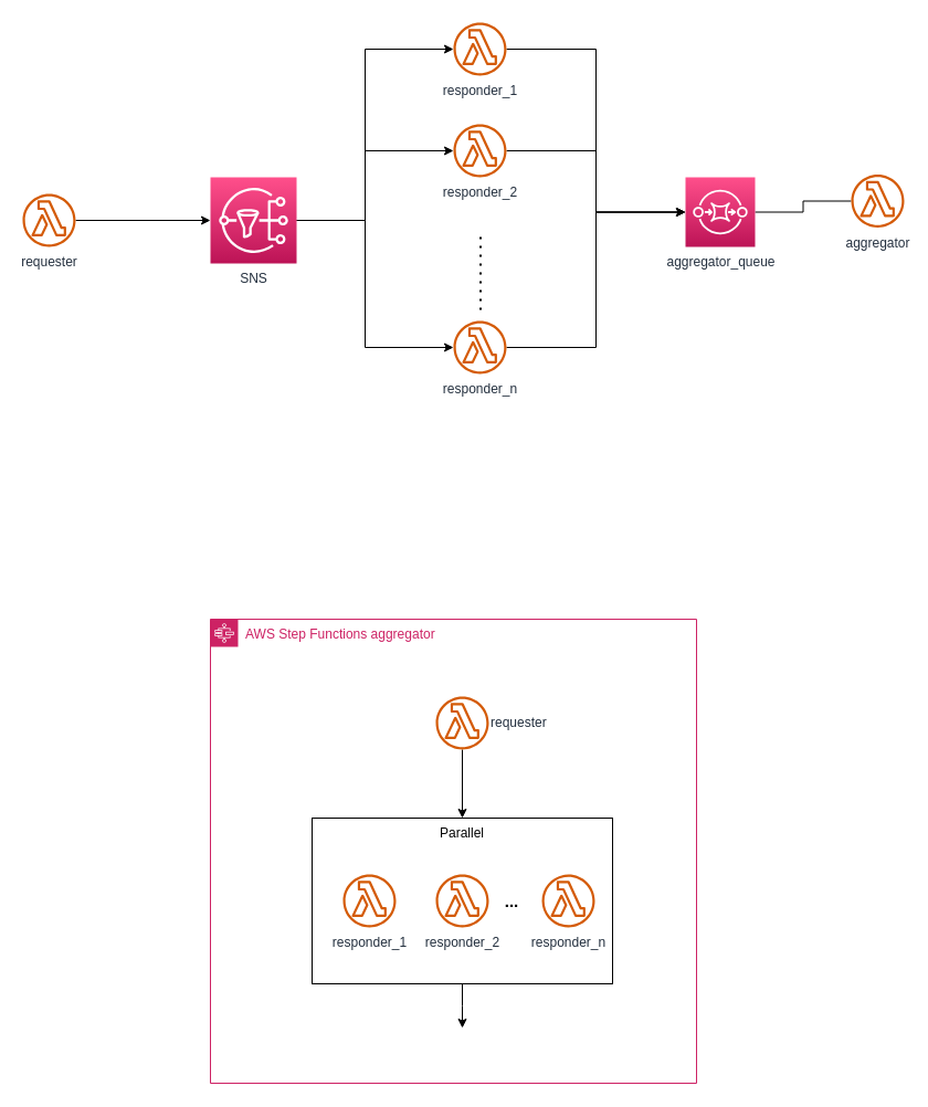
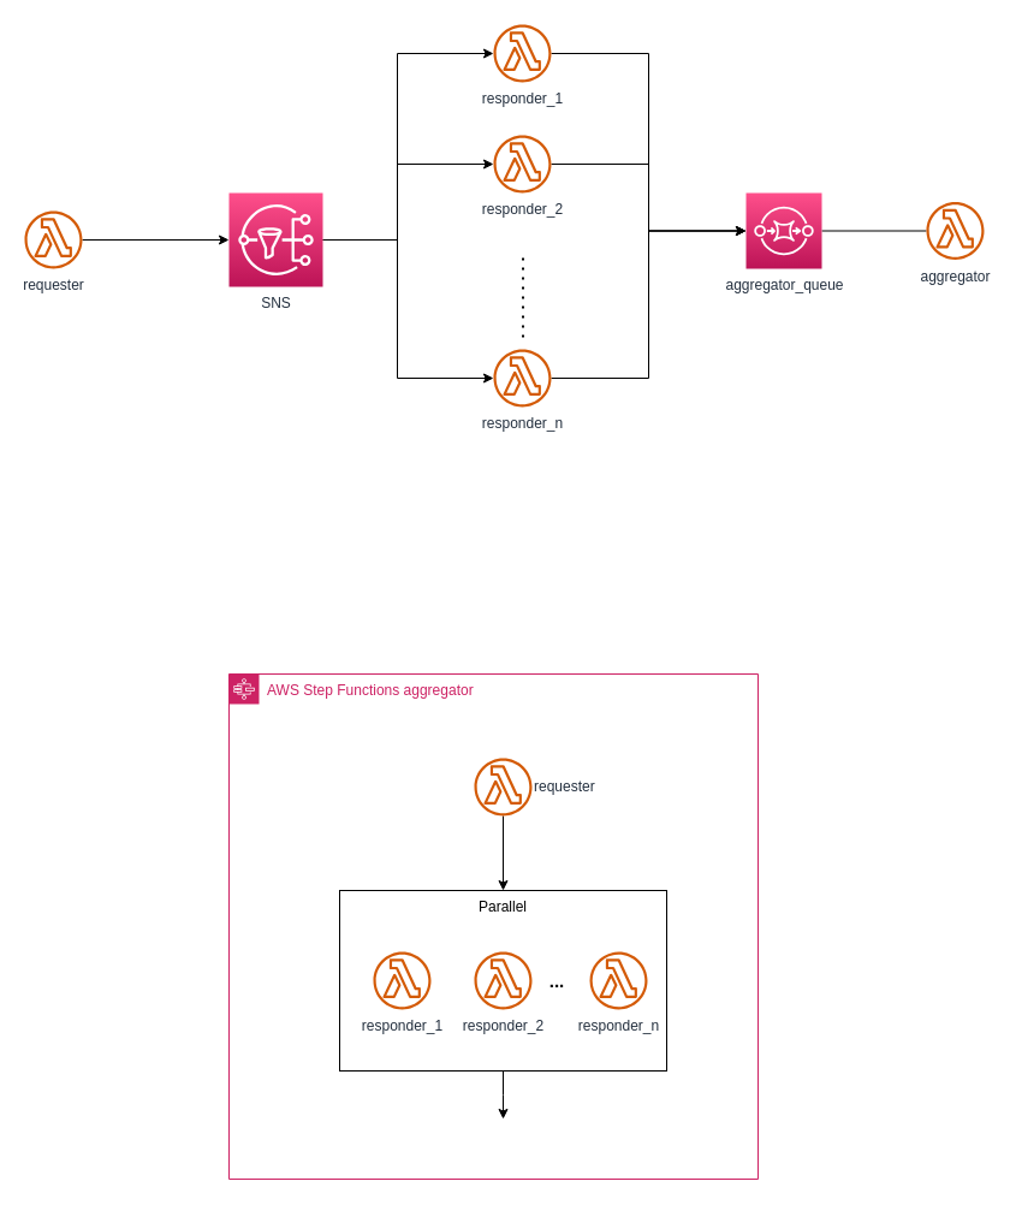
  <mxCell id="0" />
  <mxCell id="1" parent="0" />
  <mxCell id="2" style="edgeStyle=orthogonalEdgeStyle;rounded=0;orthogonalLoop=1;jettySize=auto;html=1;" edge="1" parent="1" source="5" target="22"><mxGeometry relative="1" as="geometry"><Array as="points"><mxPoint x="330" y="199" /><mxPoint x="330" y="44" /></Array></mxGeometry></mxCell>
  <mxCell id="3" style="edgeStyle=orthogonalEdgeStyle;rounded=0;orthogonalLoop=1;jettySize=auto;html=1;" edge="1" parent="1" source="5" target="24"><mxGeometry relative="1" as="geometry"><Array as="points"><mxPoint x="330" y="199" /><mxPoint x="330" y="136" /></Array></mxGeometry></mxCell>
  <mxCell id="4" style="edgeStyle=orthogonalEdgeStyle;rounded=0;orthogonalLoop=1;jettySize=auto;html=1;" edge="1" parent="1" source="5" target="26"><mxGeometry relative="1" as="geometry"><Array as="points"><mxPoint x="330" y="199" /><mxPoint x="330" y="314" /></Array></mxGeometry></mxCell>
  <mxCell id="5" value="SNS" style="sketch=0;points=[[0,0,0],[0.25,0,0],[0.5,0,0],[0.75,0,0],[1,0,0],[0,1,0],[0.25,1,0],[0.5,1,0],[0.75,1,0],[1,1,0],[0,0.25,0],[0,0.5,0],[0,0.75,0],[1,0.25,0],[1,0.5,0],[1,0.75,0]];outlineConnect=0;fontColor=#232F3E;gradientColor=#FF4F8B;gradientDirection=north;fillColor=#BC1356;strokeColor=#ffffff;dashed=0;verticalLabelPosition=bottom;verticalAlign=top;align=center;html=1;fontSize=12;fontStyle=0;aspect=fixed;shape=mxgraph.aws4.resourceIcon;resIcon=mxgraph.aws4.sns;" parent="1" vertex="1"><mxGeometry x="190" y="160" width="78" height="78" as="geometry" /></mxCell>
  <mxCell id="6" value="" style="endArrow=none;dashed=1;html=1;dashPattern=1 3;strokeWidth=2;rounded=0;" parent="1" edge="1"><mxGeometry width="50" height="50" relative="1" as="geometry"><mxPoint x="434.5" y="280" as="sourcePoint" /><mxPoint x="434.5" y="210" as="targetPoint" /></mxGeometry></mxCell>
  <mxCell id="7" style="edgeStyle=orthogonalEdgeStyle;rounded=0;orthogonalLoop=1;jettySize=auto;html=1;endArrow=none;" parent="1" source="8" target="9" edge="1"><mxGeometry relative="1" as="geometry" /></mxCell>
  <mxCell id="8" value="aggregator_queue" style="sketch=0;points=[[0,0,0],[0.25,0,0],[0.5,0,0],[0.75,0,0],[1,0,0],[0,1,0],[0.25,1,0],[0.5,1,0],[0.75,1,0],[1,1,0],[0,0.25,0],[0,0.5,0],[0,0.75,0],[1,0.25,0],[1,0.5,0],[1,0.75,0]];outlineConnect=0;fontColor=#232F3E;gradientColor=#FF4F8B;gradientDirection=north;fillColor=#BC1356;strokeColor=#ffffff;dashed=0;verticalLabelPosition=bottom;verticalAlign=top;align=center;html=1;fontSize=12;fontStyle=0;aspect=fixed;shape=mxgraph.aws4.resourceIcon;resIcon=mxgraph.aws4.sqs;" parent="1" vertex="1"><mxGeometry x="620" y="160" width="63" height="63" as="geometry" /></mxCell>
- <mxCell id="9" value="aggregator" style="sketch=0;outlineConnect=0;fontColor=#232F3E;gradientColor=none;fillColor=#D45B07;strokeColor=none;dashed=0;verticalLabelPosition=bottom;verticalAlign=top;align=center;html=1;fontSize=12;fontStyle=0;aspect=fixed;pointerEvents=1;shape=mxgraph.aws4.lambda_function;" parent="1" vertex="1"><mxGeometry x="770" y="157.5" width="48" height="48" as="geometry" /></mxCell>
+ <mxCell id="9" value="aggregator" style="sketch=0;outlineConnect=0;fontColor=#232F3E;gradientColor=none;fillColor=#D45B07;strokeColor=none;dashed=0;verticalLabelPosition=bottom;verticalAlign=top;align=center;html=1;fontSize=12;fontStyle=0;aspect=fixed;pointerEvents=1;shape=mxgraph.aws4.lambda_function;" parent="1" vertex="1"><mxGeometry x="770" y="167.5" width="48" height="48" as="geometry" /></mxCell>
  <mxCell id="10" value="AWS Step Functions aggregator" style="points=[[0,0],[0.25,0],[0.5,0],[0.75,0],[1,0],[1,0.25],[1,0.5],[1,0.75],[1,1],[0.75,1],[0.5,1],[0.25,1],[0,1],[0,0.75],[0,0.5],[0,0.25]];outlineConnect=0;gradientColor=none;html=1;whiteSpace=wrap;fontSize=12;fontStyle=0;container=1;pointerEvents=0;collapsible=0;recursiveResize=0;shape=mxgraph.aws4.group;grIcon=mxgraph.aws4.group_aws_step_functions_workflow;strokeColor=#CD2264;fillColor=none;verticalAlign=top;align=left;spacingLeft=30;fontColor=#CD2264;dashed=0;" parent="1" vertex="1"><mxGeometry x="190" y="560" width="440" height="420" as="geometry" /></mxCell>
  <mxCell id="11" style="edgeStyle=orthogonalEdgeStyle;rounded=0;orthogonalLoop=1;jettySize=auto;html=1;" parent="10" source="12" target="14" edge="1"><mxGeometry relative="1" as="geometry" /></mxCell>
  <mxCell id="12" value="requester" style="sketch=0;outlineConnect=0;fontColor=#232F3E;gradientColor=none;fillColor=#D45B07;strokeColor=none;dashed=0;verticalLabelPosition=middle;verticalAlign=middle;align=left;html=1;fontSize=12;fontStyle=0;aspect=fixed;pointerEvents=1;shape=mxgraph.aws4.lambda_function;labelPosition=right;" parent="10" vertex="1"><mxGeometry x="204" y="70" width="48" height="48" as="geometry" /></mxCell>
  <mxCell id="13" style="edgeStyle=orthogonalEdgeStyle;rounded=0;orthogonalLoop=1;jettySize=auto;html=1;" parent="10" source="14" edge="1"><mxGeometry relative="1" as="geometry"><mxPoint x="228" y="370" as="targetPoint" /></mxGeometry></mxCell>
  <mxCell id="14" value="Parallel" style="rounded=0;whiteSpace=wrap;html=1;verticalAlign=top;labelPosition=center;verticalLabelPosition=middle;align=center;" parent="10" vertex="1"><mxGeometry x="92" y="180" width="272" height="150" as="geometry" /></mxCell>
  <mxCell id="15" value="responder_1" style="sketch=0;outlineConnect=0;fontColor=#232F3E;gradientColor=none;fillColor=#D45B07;strokeColor=none;dashed=0;verticalLabelPosition=bottom;verticalAlign=top;align=center;html=1;fontSize=12;fontStyle=0;aspect=fixed;pointerEvents=1;shape=mxgraph.aws4.lambda_function;" parent="10" vertex="1"><mxGeometry x="120" y="231" width="48" height="48" as="geometry" /></mxCell>
  <mxCell id="16" value="responder_2" style="sketch=0;outlineConnect=0;fontColor=#232F3E;gradientColor=none;fillColor=#D45B07;strokeColor=none;dashed=0;verticalLabelPosition=bottom;verticalAlign=top;align=center;html=1;fontSize=12;fontStyle=0;aspect=fixed;pointerEvents=1;shape=mxgraph.aws4.lambda_function;" vertex="1" parent="10"><mxGeometry x="204" y="231" width="48" height="48" as="geometry" /></mxCell>
  <mxCell id="17" value="responder_n" style="sketch=0;outlineConnect=0;fontColor=#232F3E;gradientColor=none;fillColor=#D45B07;strokeColor=none;dashed=0;verticalLabelPosition=bottom;verticalAlign=top;align=center;html=1;fontSize=12;fontStyle=0;aspect=fixed;pointerEvents=1;shape=mxgraph.aws4.lambda_function;" vertex="1" parent="10"><mxGeometry x="300" y="231" width="48" height="48" as="geometry" /></mxCell>
  <mxCell id="18" value="&lt;font style=&quot;font-size: 15px;&quot;&gt;&lt;b&gt;...&lt;/b&gt;&lt;/font&gt;" style="text;html=1;strokeColor=none;fillColor=none;align=center;verticalAlign=middle;whiteSpace=wrap;rounded=0;" vertex="1" parent="10"><mxGeometry x="260" y="240" width="26" height="30" as="geometry" /></mxCell>
  <mxCell id="19" style="edgeStyle=orthogonalEdgeStyle;rounded=0;orthogonalLoop=1;jettySize=auto;html=1;entryX=0;entryY=0.5;entryDx=0;entryDy=0;entryPerimeter=0;" parent="1" source="20" target="5" edge="1"><mxGeometry relative="1" as="geometry" /></mxCell>
  <mxCell id="20" value="requester" style="sketch=0;outlineConnect=0;fontColor=#232F3E;gradientColor=none;fillColor=#D45B07;strokeColor=none;dashed=0;verticalLabelPosition=bottom;verticalAlign=top;align=center;html=1;fontSize=12;fontStyle=0;aspect=fixed;pointerEvents=1;shape=mxgraph.aws4.lambda_function;" parent="1" vertex="1"><mxGeometry x="20" y="175" width="48" height="48" as="geometry" /></mxCell>
  <mxCell id="21" style="edgeStyle=orthogonalEdgeStyle;rounded=0;orthogonalLoop=1;jettySize=auto;html=1;entryX=0;entryY=0.5;entryDx=0;entryDy=0;entryPerimeter=0;" edge="1" parent="1" source="22" target="8"><mxGeometry relative="1" as="geometry" /></mxCell>
  <mxCell id="22" value="responder_1" style="sketch=0;outlineConnect=0;fontColor=#232F3E;gradientColor=none;fillColor=#D45B07;strokeColor=none;dashed=0;verticalLabelPosition=bottom;verticalAlign=top;align=center;html=1;fontSize=12;fontStyle=0;aspect=fixed;pointerEvents=1;shape=mxgraph.aws4.lambda_function;" vertex="1" parent="1"><mxGeometry x="410" y="20" width="48" height="48" as="geometry" /></mxCell>
  <mxCell id="23" style="edgeStyle=orthogonalEdgeStyle;rounded=0;orthogonalLoop=1;jettySize=auto;html=1;" edge="1" parent="1" source="24" target="8"><mxGeometry relative="1" as="geometry" /></mxCell>
  <mxCell id="24" value="responder_2" style="sketch=0;outlineConnect=0;fontColor=#232F3E;gradientColor=none;fillColor=#D45B07;strokeColor=none;dashed=0;verticalLabelPosition=bottom;verticalAlign=top;align=center;html=1;fontSize=12;fontStyle=0;aspect=fixed;pointerEvents=1;shape=mxgraph.aws4.lambda_function;" vertex="1" parent="1"><mxGeometry x="410" y="112" width="48" height="48" as="geometry" /></mxCell>
  <mxCell id="25" style="edgeStyle=orthogonalEdgeStyle;rounded=0;orthogonalLoop=1;jettySize=auto;html=1;entryX=0;entryY=0.5;entryDx=0;entryDy=0;entryPerimeter=0;" edge="1" parent="1" source="26" target="8"><mxGeometry relative="1" as="geometry" /></mxCell>
  <mxCell id="26" value="responder_n" style="sketch=0;outlineConnect=0;fontColor=#232F3E;gradientColor=none;fillColor=#D45B07;strokeColor=none;dashed=0;verticalLabelPosition=bottom;verticalAlign=top;align=center;html=1;fontSize=12;fontStyle=0;aspect=fixed;pointerEvents=1;shape=mxgraph.aws4.lambda_function;" vertex="1" parent="1"><mxGeometry x="410" y="290" width="48" height="48" as="geometry" /></mxCell>
